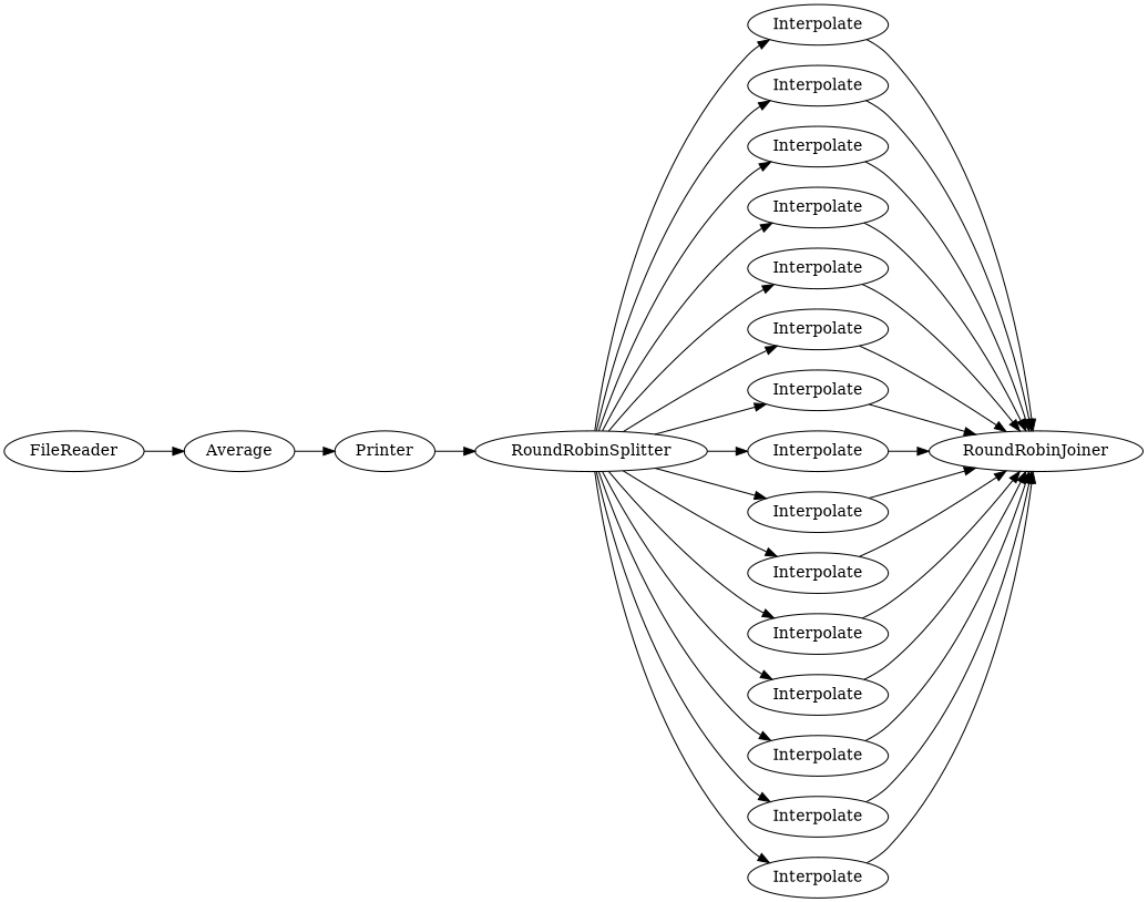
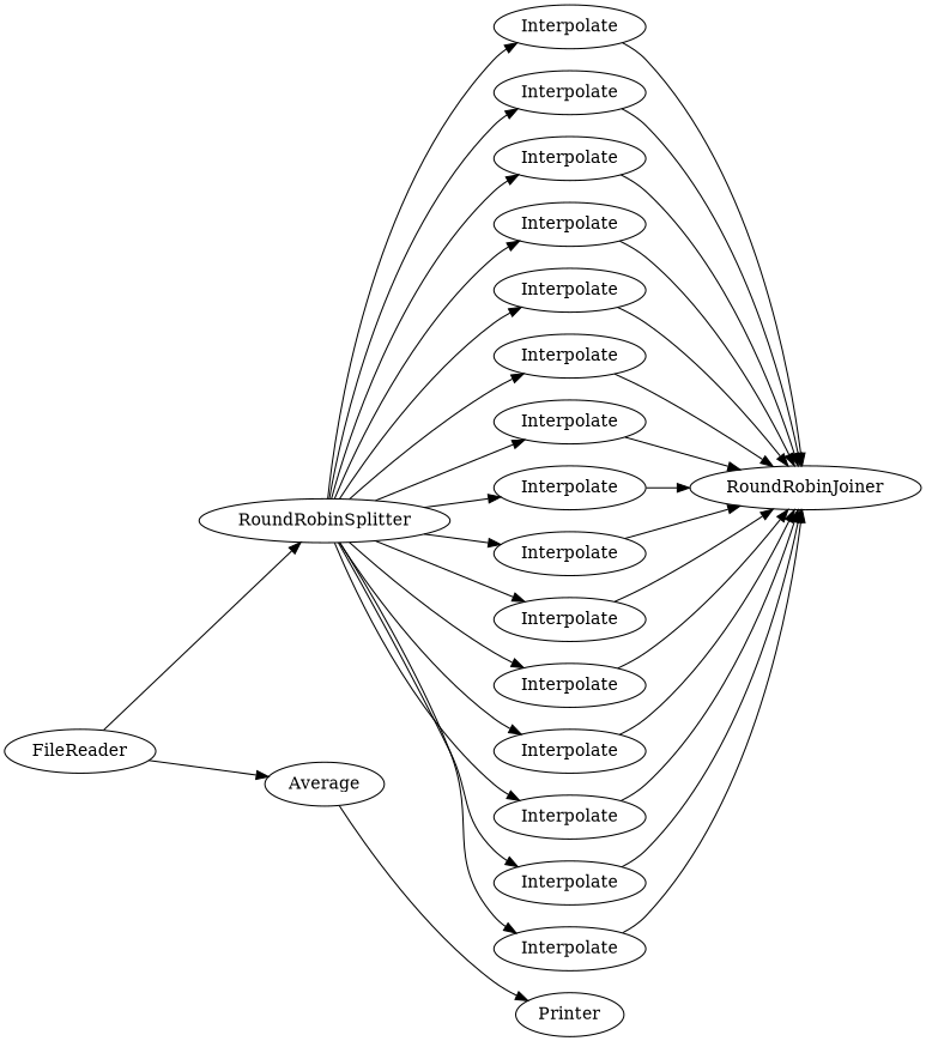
  digraph {
    rankdir=LR
    node [peek=2 pop=1 push=1 work=22]
    n1 [label=FileReader peek=0 pop=0 push=15 work=0]
    n2 [label=RoundRobinSplitter peek=0 pop=15 work=0]
    n3 [label=Average peek=15 pop=15 work=140]
    n4 [label=Interpolate]
    n5 [label=Interpolate]
    n6 [label=Interpolate]
    n7 [label=Interpolate]
    n8 [label=Interpolate]
    n9 [label=Interpolate]
    n10 [label=Interpolate]
    n11 [label=Interpolate]
    n12 [label=Interpolate]
    n13 [label=Interpolate]
    n14 [label=Interpolate]
    n15 [label=Interpolate]
    n16 [label=Interpolate]
    n17 [label=Interpolate]
    n18 [label=Interpolate]
    n19 [label=RoundRobinJoiner peek=0 push=15 work=0]
    n20 [label=Printer peek=1 push=0 work=25]
-   n20 -> n2
+   n1 -> n2
    n1 -> n3
    n2 -> n4
    n2 -> n5
    n2 -> n6
    n2 -> n7
    n2 -> n8
    n2 -> n9
    n2 -> n10
    n2 -> n11
    n2 -> n12
    n2 -> n13
    n2 -> n14
    n2 -> n15
    n2 -> n16
    n2 -> n17
    n2 -> n18
    n3 -> n20
    n4 -> n19
    n5 -> n19
    n6 -> n19
    n7 -> n19
    n8 -> n19
    n9 -> n19
    n10 -> n19
    n11 -> n19
    n12 -> n19
    n13 -> n19
    n14 -> n19
    n15 -> n19
    n16 -> n19
    n17 -> n19
    n18 -> n19
  }
